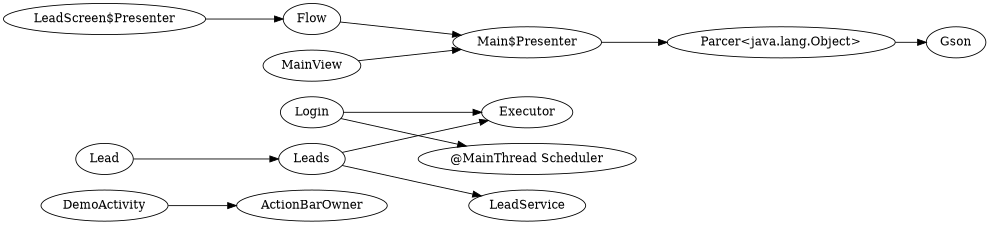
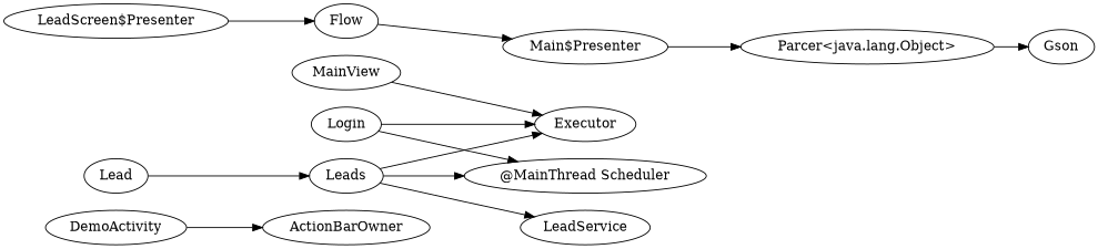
  digraph {
    concentrate=true
    rankdir=LR
    DemoActivity
    ActionBarOwner
    n3 [label="Main$Presenter"]
    n4 [label="Parcer<java.lang.Object>"]
    Gson
    Flow
    Lead
    Leads
    LeadService
    Executor
    n11 [label="@MainThread Scheduler"]
    n12 [label="LeadScreen$Presenter"]
    Login
    MainView
    DemoActivity -> ActionBarOwner
    n3 -> n4
    n4 -> Gson
    Flow -> n3
    Lead -> Leads
    Leads -> LeadService
    Leads -> Executor
+   Leads -> n11
    n12 -> Flow
    Login -> Executor
    Login -> n11
-   MainView -> n3
+   MainView -> Executor
  }
